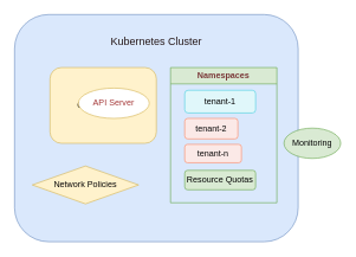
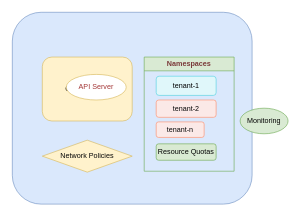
  <mxCell id="0" />
  <mxCell id="1" parent="0" />
  <mxCell id="2" value="&lt;div style=&quot;&quot;&gt;&lt;br&gt;&lt;/div&gt;" style="rounded=1;whiteSpace=wrap;html=1;fillColor=#dae8fc;strokeColor=#6c8ebf;align=center;" parent="1" vertex="1"><mxGeometry x="20" y="20" width="400" height="320" as="geometry" /></mxCell>
  <mxCell id="3" value="&lt;font color=&quot;#7a3838&quot;&gt;Namespaces&lt;/font&gt;" style="swimlane;whiteSpace=wrap;html=1;fillColor=#d9ead3;strokeColor=#6aa84f;" parent="2" vertex="1"><mxGeometry x="220" y="74.67" width="150" height="190.473" as="geometry" /></mxCell>
  <mxCell id="4" value="&lt;font color=&quot;#000000&quot;&gt;tenant-1&lt;/font&gt;" style="rounded=1;whiteSpace=wrap;html=1;fillColor=#e0f7fa;strokeColor=#4dd0e1;" parent="3" vertex="1"><mxGeometry x="20" y="32" width="100" height="32" as="geometry" /></mxCell>
- <mxCell id="5" value="&lt;font color=&quot;#080808&quot;&gt;tenant-2&lt;/font&gt;" style="rounded=1;whiteSpace=wrap;html=1;fillColor=#fbe9e7;strokeColor=#ff8a65;" parent="3" vertex="1"><mxGeometry x="20" y="71.616" width="75" height="28.955" as="geometry" /></mxCell>
+ <mxCell id="5" value="&lt;font color=&quot;#080808&quot;&gt;tenant-2&lt;/font&gt;" style="rounded=1;whiteSpace=wrap;html=1;fillColor=#fbe9e7;strokeColor=#ff8a65;" parent="3" vertex="1"><mxGeometry x="20" y="71.616" width="100" height="28.955" as="geometry" /></mxCell>
  <mxCell id="6" value="&lt;font color=&quot;#030303&quot;&gt;Resource Quotas&lt;/font&gt;" style="rounded=1;whiteSpace=wrap;html=1;fillColor=#d9ead3;strokeColor=#6aa84f;" parent="3" vertex="1"><mxGeometry x="20" y="144.759" width="100" height="27.429" as="geometry" /></mxCell>
  <mxCell id="7" value="&lt;font color=&quot;#080808&quot;&gt;tenant-n&lt;/font&gt;" style="rounded=1;whiteSpace=wrap;html=1;fillColor=#fbe9e7;strokeColor=#ff8a65;" vertex="1" parent="3"><mxGeometry x="20" y="108.187" width="80" height="25.902" as="geometry" /></mxCell>
  <mxCell id="8" value="&lt;font color=&quot;#050505&quot;&gt;Monitoring&lt;/font&gt;" style="ellipse;whiteSpace=wrap;html=1;fillColor=#d9ead3;strokeColor=#6aa84f;" parent="2" vertex="1"><mxGeometry x="380" y="160" width="80" height="42.667" as="geometry" /></mxCell>
- <mxCell id="9" value="&lt;font color=&quot;#050505&quot;&gt;Network Policies&lt;/font&gt;" style="rhombus;whiteSpace=wrap;html=1;fillColor=#fff2cc;strokeColor=#d6b656;" parent="2" vertex="1"><mxGeometry x="25" y="213.333" width="150" height="53.333" as="geometry" /></mxCell>
- <mxCell id="10" value="Kubernetes Cluster" style="text;strokeColor=none;align=center;fillColor=none;html=1;verticalAlign=middle;whiteSpace=wrap;rounded=0;fontSize=15;fontColor=#261818;" vertex="1" parent="2"><mxGeometry x="95" y="21.333" width="210" height="32" as="geometry" /></mxCell>
+ <mxCell id="9" value="&lt;font color=&quot;#050505&quot;&gt;Network Policies&lt;/font&gt;" style="rhombus;whiteSpace=wrap;html=1;fillColor=#fff2cc;strokeColor=#d6b656;" parent="2" vertex="1"><mxGeometry x="50" y="213.333" width="150" height="53.333" as="geometry" /></mxCell>
  <mxCell id="11" value="Control Plane" style="rounded=1;whiteSpace=wrap;html=1;fillColor=#fff2cc;strokeColor=#d6b656;" parent="2" vertex="1"><mxGeometry x="50" y="74.667" width="150" height="106.667" as="geometry" /></mxCell>
  <mxCell id="12" value="&lt;font color=&quot;#a43737&quot;&gt;API Server&lt;/font&gt;" style="ellipse;whiteSpace=wrap;html=1;fillColor=#ffffff;strokeColor=#d6b656;" parent="11" vertex="1"><mxGeometry x="40" y="28.953" width="100" height="42.667" as="geometry" /></mxCell>
